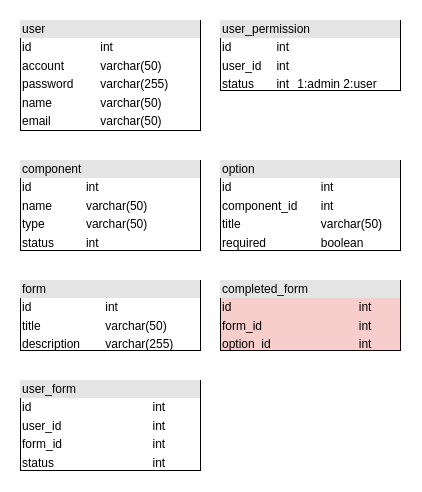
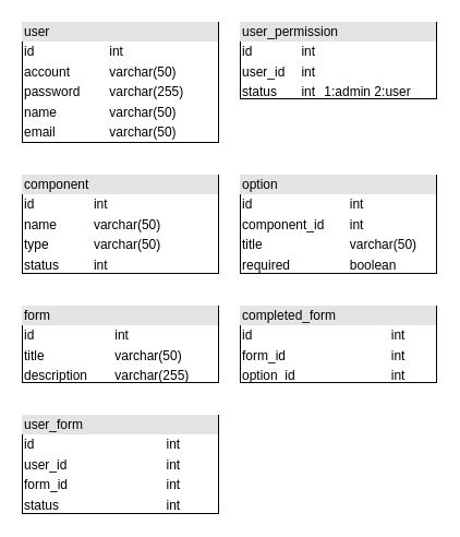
  <mxCell id="0" />
  <mxCell id="1" parent="0" />
  <mxCell id="2" value="&lt;div style=&quot;box-sizing:border-box;width:100%;background:#e4e4e4;padding:2px;&quot;&gt;user&lt;/div&gt;&lt;table style=&quot;width:100%;font-size:1em;&quot; cellpadding=&quot;2&quot; cellspacing=&quot;0&quot;&gt;&lt;tbody&gt;&lt;tr&gt;&lt;td&gt;id&lt;/td&gt;&lt;td&gt;int&lt;/td&gt;&lt;/tr&gt;&lt;tr&gt;&lt;td&gt;account&lt;/td&gt;&lt;td&gt;varchar(50)&lt;/td&gt;&lt;/tr&gt;&lt;tr&gt;&lt;td&gt;password&lt;/td&gt;&lt;td&gt;varchar(255)&lt;/td&gt;&lt;/tr&gt;&lt;tr&gt;&lt;td&gt;name&lt;/td&gt;&lt;td&gt;varchar(50)&lt;/td&gt;&lt;/tr&gt;&lt;tr&gt;&lt;td&gt;email&lt;/td&gt;&lt;td&gt;varchar(50)&lt;/td&gt;&lt;/tr&gt;&lt;/tbody&gt;&lt;/table&gt;" style="verticalAlign=top;align=left;overflow=fill;html=1;" parent="1" vertex="1"><mxGeometry x="20" y="20" width="180" height="110" as="geometry" /></mxCell>
  <mxCell id="3" value="&lt;div style=&quot;box-sizing:border-box;width:100%;background:#e4e4e4;padding:2px;&quot;&gt;user_permission&lt;/div&gt;&lt;table style=&quot;width:100%;font-size:1em;&quot; cellpadding=&quot;2&quot; cellspacing=&quot;0&quot;&gt;&lt;tbody&gt;&lt;tr&gt;&lt;td&gt;id&lt;/td&gt;&lt;td&gt;int&lt;/td&gt;&lt;td&gt;&lt;br&gt;&lt;/td&gt;&lt;/tr&gt;&lt;tr&gt;&lt;td&gt;user_id&lt;/td&gt;&lt;td&gt;int&lt;/td&gt;&lt;td&gt;&lt;br&gt;&lt;/td&gt;&lt;/tr&gt;&lt;tr&gt;&lt;td&gt;status&lt;br&gt;&lt;/td&gt;&lt;td&gt;int&lt;/td&gt;&lt;td&gt;1:admin 2:user&lt;/td&gt;&lt;/tr&gt;&lt;/tbody&gt;&lt;/table&gt;" style="verticalAlign=top;align=left;overflow=fill;html=1;" parent="1" vertex="1"><mxGeometry x="220" y="20" width="180" height="70" as="geometry" /></mxCell>
  <mxCell id="4" value="&lt;div style=&quot;box-sizing:border-box;width:100%;background:#e4e4e4;padding:2px;&quot;&gt;user_form&lt;/div&gt;&lt;table style=&quot;width:100%;font-size:1em;&quot; cellpadding=&quot;2&quot; cellspacing=&quot;0&quot;&gt;&lt;tbody&gt;&lt;tr&gt;&lt;td&gt;id&lt;/td&gt;&lt;td&gt;int&lt;/td&gt;&lt;/tr&gt;&lt;tr&gt;&lt;td&gt;user_id&lt;/td&gt;&lt;td&gt;int&lt;/td&gt;&lt;/tr&gt;&lt;tr&gt;&lt;td&gt;form_id&lt;/td&gt;&lt;td&gt;int&lt;/td&gt;&lt;/tr&gt;&lt;tr&gt;&lt;td&gt;status&lt;/td&gt;&lt;td&gt;int&lt;/td&gt;&lt;/tr&gt;&lt;/tbody&gt;&lt;/table&gt;" style="verticalAlign=top;align=left;overflow=fill;html=1;" parent="1" vertex="1"><mxGeometry x="20" y="380" width="180" height="90" as="geometry" /></mxCell>
  <mxCell id="5" value="&lt;div style=&quot;box-sizing:border-box;width:100%;background:#e4e4e4;padding:2px;&quot;&gt;option&lt;/div&gt;&lt;table style=&quot;width:100%;font-size:1em;&quot; cellpadding=&quot;2&quot; cellspacing=&quot;0&quot;&gt;&lt;tbody&gt;&lt;tr&gt;&lt;td&gt;id&lt;/td&gt;&lt;td&gt;int&lt;/td&gt;&lt;/tr&gt;&lt;tr&gt;&lt;td&gt;component_id&lt;/td&gt;&lt;td&gt;int&lt;/td&gt;&lt;/tr&gt;&lt;tr&gt;&lt;td&gt;title&lt;/td&gt;&lt;td&gt;varchar(50)&lt;/td&gt;&lt;/tr&gt;&lt;tr&gt;&lt;td&gt;required&lt;/td&gt;&lt;td&gt;boolean&lt;/td&gt;&lt;/tr&gt;&lt;/tbody&gt;&lt;/table&gt;" style="verticalAlign=top;align=left;overflow=fill;html=1;" parent="1" vertex="1"><mxGeometry x="220" y="160" width="180" height="90" as="geometry" /></mxCell>
  <mxCell id="6" value="&lt;div style=&quot;box-sizing:border-box;width:100%;background:#e4e4e4;padding:2px;&quot;&gt;form&lt;/div&gt;&lt;table style=&quot;width:100%;font-size:1em;&quot; cellpadding=&quot;2&quot; cellspacing=&quot;0&quot;&gt;&lt;tbody&gt;&lt;tr&gt;&lt;td&gt;id&lt;/td&gt;&lt;td&gt;int&lt;/td&gt;&lt;/tr&gt;&lt;tr&gt;&lt;td&gt;title&lt;/td&gt;&lt;td&gt;varchar(50)&lt;/td&gt;&lt;/tr&gt;&lt;tr&gt;&lt;td&gt;description&lt;/td&gt;&lt;td&gt;varchar(255)&lt;/td&gt;&lt;/tr&gt;&lt;/tbody&gt;&lt;/table&gt;" style="verticalAlign=top;align=left;overflow=fill;html=1;" parent="1" vertex="1"><mxGeometry x="20" y="280" width="180" height="70" as="geometry" /></mxCell>
  <mxCell id="7" value="&lt;div style=&quot;box-sizing:border-box;width:100%;background:#e4e4e4;padding:2px;&quot;&gt;component&lt;/div&gt;&lt;table style=&quot;width:100%;font-size:1em;&quot; cellpadding=&quot;2&quot; cellspacing=&quot;0&quot;&gt;&lt;tbody&gt;&lt;tr&gt;&lt;td&gt;id&lt;/td&gt;&lt;td&gt;int&lt;/td&gt;&lt;/tr&gt;&lt;tr&gt;&lt;td&gt;name&lt;/td&gt;&lt;td&gt;varchar(50)&lt;/td&gt;&lt;/tr&gt;&lt;tr&gt;&lt;td&gt;type&lt;/td&gt;&lt;td&gt;varchar(50)&lt;/td&gt;&lt;/tr&gt;&lt;tr&gt;&lt;td&gt;status&lt;/td&gt;&lt;td&gt;int&lt;/td&gt;&lt;/tr&gt;&lt;/tbody&gt;&lt;/table&gt;" style="verticalAlign=top;align=left;overflow=fill;html=1;" parent="1" vertex="1"><mxGeometry x="20" y="160" width="180" height="90" as="geometry" /></mxCell>
- <mxCell id="8" value="&lt;div style=&quot;box-sizing:border-box;width:100%;background:#e4e4e4;padding:2px;&quot;&gt;completed_form&lt;/div&gt;&lt;table style=&quot;width:100%;font-size:1em;&quot; cellspacing=&quot;0&quot; cellpadding=&quot;2&quot;&gt;&lt;tbody&gt;&lt;tr&gt;&lt;td&gt;id&lt;/td&gt;&lt;td&gt;int&lt;/td&gt;&lt;/tr&gt;&lt;tr&gt;&lt;td&gt;form_id&lt;br&gt;&lt;/td&gt;&lt;td&gt;int&lt;br&gt;&lt;/td&gt;&lt;/tr&gt;&lt;tr&gt;&lt;td&gt;option_id&lt;/td&gt;&lt;td&gt;int&lt;/td&gt;&lt;/tr&gt;&lt;/tbody&gt;&lt;/table&gt;" style="verticalAlign=top;align=left;overflow=fill;html=1;fillColor=#f8cecc;" vertex="1" parent="1"><mxGeometry x="220" y="280" width="180" height="70" as="geometry" /></mxCell>
+ <mxCell id="8" value="&lt;div style=&quot;box-sizing:border-box;width:100%;background:#e4e4e4;padding:2px;&quot;&gt;completed_form&lt;/div&gt;&lt;table style=&quot;width:100%;font-size:1em;&quot; cellspacing=&quot;0&quot; cellpadding=&quot;2&quot;&gt;&lt;tbody&gt;&lt;tr&gt;&lt;td&gt;id&lt;/td&gt;&lt;td&gt;int&lt;/td&gt;&lt;/tr&gt;&lt;tr&gt;&lt;td&gt;form_id&lt;br&gt;&lt;/td&gt;&lt;td&gt;int&lt;br&gt;&lt;/td&gt;&lt;/tr&gt;&lt;tr&gt;&lt;td&gt;option_id&lt;/td&gt;&lt;td&gt;int&lt;/td&gt;&lt;/tr&gt;&lt;/tbody&gt;&lt;/table&gt;" style="verticalAlign=top;align=left;overflow=fill;html=1;" vertex="1" parent="1"><mxGeometry x="220" y="280" width="180" height="70" as="geometry" /></mxCell>
